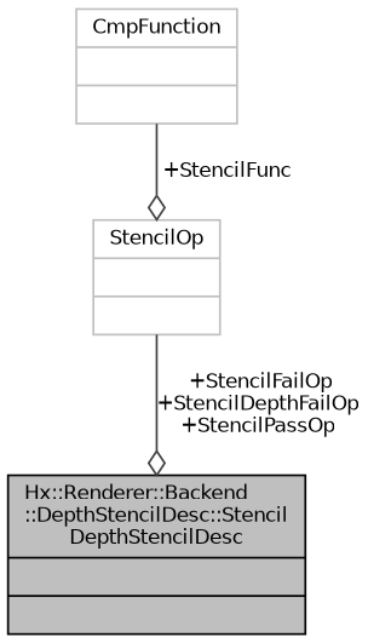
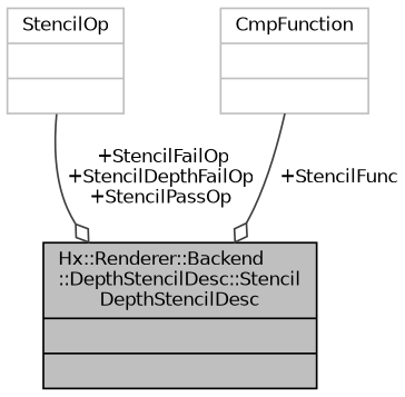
  digraph {
    node [color=grey75 fillcolor=white fontname=Helvetica fontsize=10 shape=record style=filled]
    edge [arrowhead=odiamond color=grey25 fontname=Helvetica fontsize=10 labelfontname=Helvetica labelfontsize=10 style=solid]
    n1 [color=black fillcolor=grey75 fontcolor=black height=0.2 label="{Hx::Renderer::Backend\l::DepthStencilDesc::Stencil\lDepthStencilDesc\n||}" width=0.4]
    n2 [height=0.2 label="{StencilOp\n||}" width=0.4]
    n3 [height=0.2 label="{CmpFunction\n||}" width=0.4]
    n2 -> n1 [label=" +StencilFailOp\n+StencilDepthFailOp\n+StencilPassOp"]
-   n3 -> n2 [label=" +StencilFunc"]
+   n3 -> n1 [label=" +StencilFunc"]
  }
